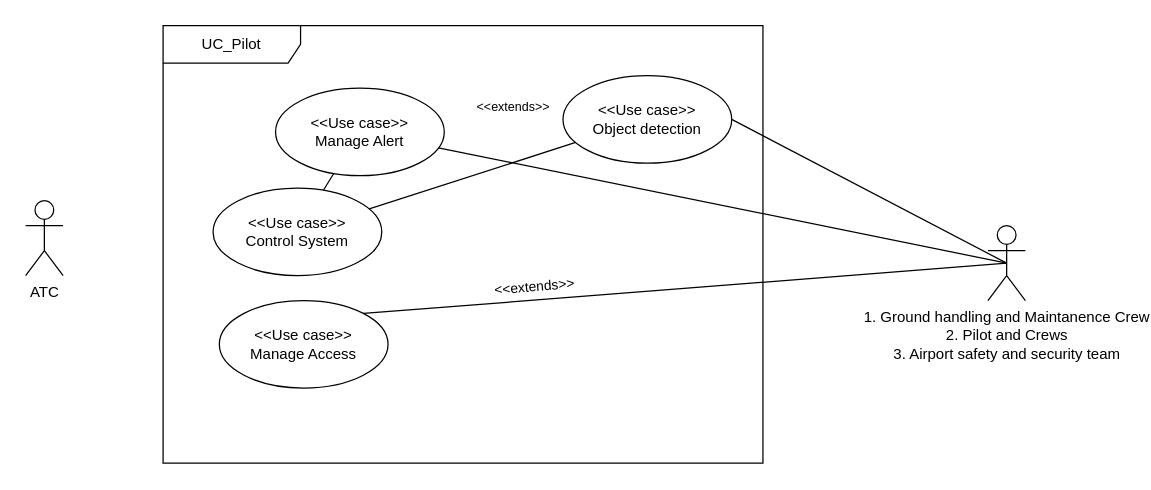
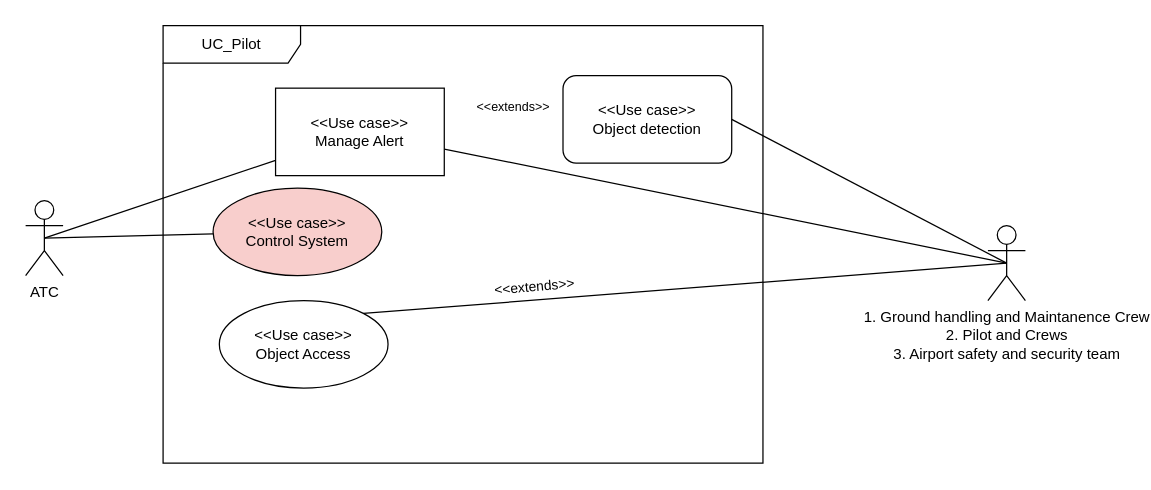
  <mxCell id="0" />
  <mxCell id="1" parent="0" />
  <mxCell id="2" value="UC_Pilot" style="shape=umlFrame;whiteSpace=wrap;html=1;pointerEvents=0;recursiveResize=0;container=1;collapsible=0;width=110;height=30;" vertex="1" parent="1"><mxGeometry x="130" y="20" width="480" height="350" as="geometry" /></mxCell>
- <mxCell id="3" value="&lt;div&gt;&amp;lt;&amp;lt;Use case&amp;gt;&amp;gt;&lt;/div&gt;&lt;div&gt;Manage Access&lt;/div&gt;" style="ellipse;html=1;whiteSpace=wrap;" vertex="1" parent="2"><mxGeometry x="45" y="220" width="135" height="70" as="geometry" /></mxCell>
- <mxCell id="4" value="&lt;div&gt;&amp;lt;&amp;lt;Use case&amp;gt;&amp;gt;&lt;/div&gt;&lt;div&gt;Object detection&lt;/div&gt;" style="ellipse;html=1;whiteSpace=wrap;" vertex="1" parent="2"><mxGeometry x="320" y="40" width="135" height="70" as="geometry" /></mxCell>
- <mxCell id="5" value="&lt;div&gt;&amp;lt;&amp;lt;Use case&amp;gt;&amp;gt;&lt;/div&gt;&lt;div&gt;Manage Alert&lt;/div&gt;" style="ellipse;html=1;whiteSpace=wrap;" vertex="1" parent="2"><mxGeometry x="90" y="50" width="135" height="70" as="geometry" /></mxCell>
+ <mxCell id="3" value="&lt;div&gt;&amp;lt;&amp;lt;Use case&amp;gt;&amp;gt;&lt;/div&gt;&lt;div&gt;Object Access&lt;/div&gt;" style="ellipse;html=1;whiteSpace=wrap;" vertex="1" parent="2"><mxGeometry x="45" y="220" width="135" height="70" as="geometry" /></mxCell>
+ <mxCell id="4" value="&lt;div&gt;&amp;lt;&amp;lt;Use case&amp;gt;&amp;gt;&lt;/div&gt;&lt;div&gt;Object detection&lt;/div&gt;" style="html=1;whiteSpace=wrap;rounded=1;" vertex="1" parent="2"><mxGeometry x="320" y="40" width="135" height="70" as="geometry" /></mxCell>
+ <mxCell id="5" value="&lt;div&gt;&amp;lt;&amp;lt;Use case&amp;gt;&amp;gt;&lt;/div&gt;&lt;div&gt;Manage Alert&lt;/div&gt;" style="html=1;whiteSpace=wrap;rounded=0;" vertex="1" parent="2"><mxGeometry x="90" y="50" width="135" height="70" as="geometry" /></mxCell>
  <mxCell id="6" value="&lt;font style=&quot;font-size: 10px;&quot;&gt;&amp;lt;&amp;lt;extends&amp;gt;&amp;gt;&lt;/font&gt;" style="text;html=1;align=center;verticalAlign=middle;resizable=0;points=[];autosize=1;strokeColor=none;fillColor=none;" vertex="1" parent="2"><mxGeometry x="240" y="50" width="80" height="30" as="geometry" /></mxCell>
- <mxCell id="7" value="&lt;div&gt;&amp;lt;&amp;lt;Use case&amp;gt;&amp;gt;&lt;/div&gt;&lt;div&gt;Control System&lt;/div&gt;" style="ellipse;html=1;whiteSpace=wrap;" vertex="1" parent="2"><mxGeometry x="40" y="130" width="135" height="70" as="geometry" /></mxCell>
+ <mxCell id="7" value="&lt;div&gt;&amp;lt;&amp;lt;Use case&amp;gt;&amp;gt;&lt;/div&gt;&lt;div&gt;Control System&lt;/div&gt;" style="ellipse;html=1;whiteSpace=wrap;fillColor=#f8cecc;" vertex="1" parent="2"><mxGeometry x="40" y="130" width="135" height="70" as="geometry" /></mxCell>
  <mxCell id="8" style="rounded=0;orthogonalLoop=1;jettySize=auto;html=1;entryX=1;entryY=0.5;entryDx=0;entryDy=0;exitX=0.5;exitY=0.5;exitDx=0;exitDy=0;exitPerimeter=0;endArrow=none;endFill=0;" edge="1" parent="1" source="12" target="4"><mxGeometry relative="1" as="geometry"><mxPoint x="715" y="110" as="sourcePoint" /></mxGeometry></mxCell>
  <mxCell id="9" value="ATC" style="shape=umlActor;verticalLabelPosition=bottom;verticalAlign=top;html=1;outlineConnect=0;" vertex="1" parent="1"><mxGeometry x="20" y="160" width="30" height="60" as="geometry" /></mxCell>
  <mxCell id="10" style="rounded=0;orthogonalLoop=1;jettySize=auto;html=1;exitX=1;exitY=0;exitDx=0;exitDy=0;entryX=0.5;entryY=0.5;entryDx=0;entryDy=0;entryPerimeter=0;endArrow=none;endFill=0;" edge="1" parent="1" target="12"><mxGeometry relative="1" as="geometry"><mxPoint x="290.315" y="250.296" as="sourcePoint" /><mxPoint x="715" y="90" as="targetPoint" /></mxGeometry></mxCell>
  <mxCell id="11" value="&amp;lt;&amp;lt;extends&amp;gt;&amp;gt;" style="edgeLabel;html=1;align=center;verticalAlign=middle;resizable=0;points=[];rotation=-5;" vertex="1" connectable="0" parent="10"><mxGeometry x="-0.384" y="-3" relative="1" as="geometry"><mxPoint x="-23" y="-12" as="offset" /></mxGeometry></mxCell>
  <mxCell id="12" value="1. Ground handling and Maintanence Crew&lt;div&gt;&lt;div style=&quot;text-wrap: wrap;&quot;&gt;&lt;span style=&quot;background-color: initial;&quot;&gt;2. Pilot and Crews&lt;/span&gt;&lt;/div&gt;&lt;div style=&quot;text-wrap: wrap;&quot;&gt;&lt;span style=&quot;background-color: initial;&quot;&gt;3. Airport safety and security team&lt;/span&gt;&lt;/div&gt;&lt;/div&gt;" style="shape=umlActor;verticalLabelPosition=bottom;verticalAlign=top;html=1;outlineConnect=0;" vertex="1" parent="1"><mxGeometry x="790" y="180" width="30" height="60" as="geometry" /></mxCell>
- <mxCell id="13" style="rounded=0;orthogonalLoop=1;jettySize=auto;html=1;endArrow=none;endFill=0;" edge="1" parent="1" source="5" target="7"><mxGeometry relative="1" as="geometry" /></mxCell>
+ <mxCell id="13" style="rounded=0;orthogonalLoop=1;jettySize=auto;html=1;entryX=0.5;entryY=0.5;entryDx=0;entryDy=0;entryPerimeter=0;endArrow=none;endFill=0;" edge="1" parent="1" source="5" target="9"><mxGeometry relative="1" as="geometry" /></mxCell>
  <mxCell id="14" style="rounded=0;orthogonalLoop=1;jettySize=auto;html=1;entryX=0.5;entryY=0.5;entryDx=0;entryDy=0;entryPerimeter=0;endArrow=none;endFill=0;" edge="1" parent="1" source="5" target="12"><mxGeometry relative="1" as="geometry" /></mxCell>
- <mxCell id="15" style="rounded=0;orthogonalLoop=1;jettySize=auto;html=1;endArrow=none;endFill=0;" edge="1" parent="1" source="7" target="4"><mxGeometry relative="1" as="geometry" /></mxCell>
+ <mxCell id="15" style="rounded=0;orthogonalLoop=1;jettySize=auto;html=1;entryX=0.5;entryY=0.5;entryDx=0;entryDy=0;entryPerimeter=0;endArrow=none;endFill=0;" edge="1" parent="1" source="7" target="9"><mxGeometry relative="1" as="geometry" /></mxCell>
